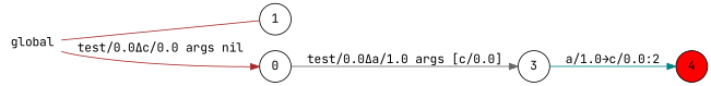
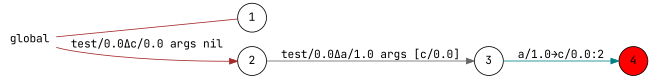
  digraph {
    fontname="JetBrains Mono"
    rankdir=LR
    node [fontname="JetBrains Mono" shape=circle]
    edge [color=brown fontname="JetBrains Mono"]
    n1 [label=global shape=plaintext]
    n2 [label=1]
-   n3 [label=0]
+   n3 [label=2]
    n4 [label=3]
    n5 [fillcolor="#FF0000FF" label=4 style=filled]
    n1 -> n2 [arrowhead=none]
    n1 -> n3 [label="test/0.0Δc/0.0 args nil"]
    n3 -> n4 [color=gray40 label="test/0.0Δa/1.0 args [c/0.0]"]
    n4 -> n5 [color=teal label="a/1.0→c/0.0:2"]
  }
